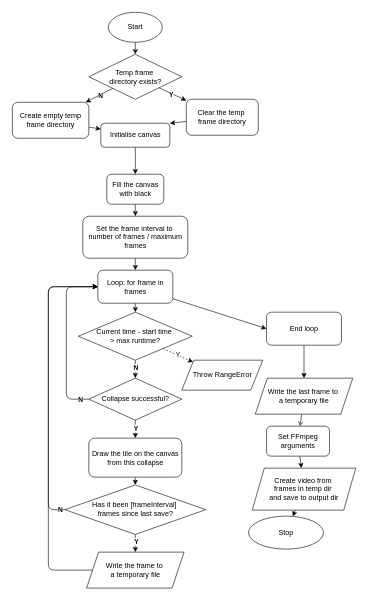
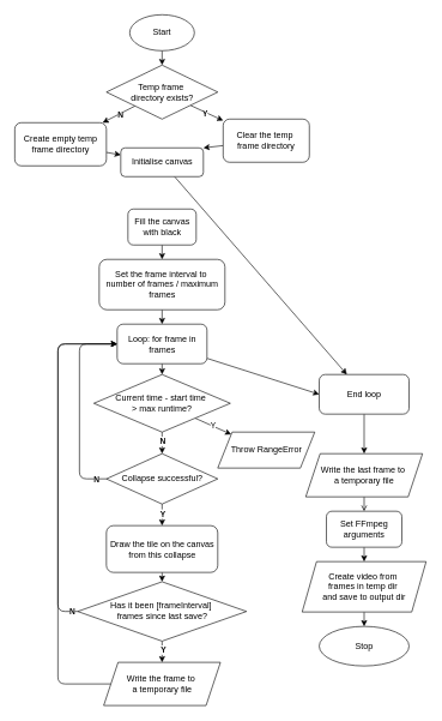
  <mxCell id="0" />
  <mxCell id="1" parent="0" />
  <mxCell id="2" value="" style="edgeStyle=none;html=1;" edge="1" parent="1" source="3" target="8"><mxGeometry relative="1" as="geometry" /></mxCell>
  <mxCell id="3" value="Start" style="ellipse;whiteSpace=wrap;html=1;" vertex="1" parent="1"><mxGeometry x="180" y="20" width="90" height="50" as="geometry" /></mxCell>
  <mxCell id="4" value="" style="edgeStyle=none;html=1;" edge="1" parent="1" source="8" target="10"><mxGeometry relative="1" as="geometry" /></mxCell>
  <mxCell id="5" value="&lt;b&gt;N&lt;/b&gt;" style="edgeLabel;html=1;align=center;verticalAlign=middle;resizable=0;points=[];" vertex="1" connectable="0" parent="4"><mxGeometry x="-0.049" y="1" relative="1" as="geometry"><mxPoint as="offset" /></mxGeometry></mxCell>
  <mxCell id="6" value="" style="edgeStyle=none;html=1;" edge="1" parent="1" source="8" target="12"><mxGeometry relative="1" as="geometry" /></mxCell>
  <mxCell id="7" value="&lt;b&gt;Y&lt;/b&gt;" style="edgeLabel;html=1;align=center;verticalAlign=middle;resizable=0;points=[];" vertex="1" connectable="0" parent="6"><mxGeometry x="-0.096" y="-1" relative="1" as="geometry"><mxPoint as="offset" /></mxGeometry></mxCell>
  <mxCell id="8" value="Temp frame&amp;nbsp;&lt;div&gt;directory exists?&lt;/div&gt;" style="rhombus;whiteSpace=wrap;html=1;" vertex="1" parent="1"><mxGeometry x="147.5" y="90" width="155" height="75" as="geometry" /></mxCell>
  <mxCell id="9" value="" style="edgeStyle=none;html=1;" edge="1" parent="1" source="10" target="14"><mxGeometry relative="1" as="geometry" /></mxCell>
  <mxCell id="10" value="Create empty temp frame directory" style="rounded=1;whiteSpace=wrap;html=1;" vertex="1" parent="1"><mxGeometry x="20" y="170" width="127.5" height="60" as="geometry" /></mxCell>
  <mxCell id="11" style="edgeStyle=none;html=1;entryX=1;entryY=0;entryDx=0;entryDy=0;" edge="1" parent="1" source="12" target="14"><mxGeometry relative="1" as="geometry" /></mxCell>
  <mxCell id="12" value="Clear the temp&amp;nbsp;&lt;div&gt;frame directory&lt;/div&gt;" style="rounded=1;whiteSpace=wrap;html=1;" vertex="1" parent="1"><mxGeometry x="310" y="165" width="120" height="60" as="geometry" /></mxCell>
- <mxCell id="13" value="" style="edgeStyle=none;html=1;" edge="1" parent="1" source="14" target="16"><mxGeometry relative="1" as="geometry" /></mxCell>
+ <mxCell id="13" value="" style="edgeStyle=none;html=1;" edge="1" parent="1" source="14" target="43"><mxGeometry relative="1" as="geometry" /></mxCell>
  <mxCell id="14" value="Initialise canvas" style="whiteSpace=wrap;html=1;rounded=1;" vertex="1" parent="1"><mxGeometry x="167.5" y="205" width="115" height="40" as="geometry" /></mxCell>
  <mxCell id="15" value="" style="edgeStyle=none;html=1;" edge="1" parent="1" source="16" target="18"><mxGeometry relative="1" as="geometry" /></mxCell>
  <mxCell id="16" value="Fill the canvas with black" style="whiteSpace=wrap;html=1;rounded=1;" vertex="1" parent="1"><mxGeometry x="177.5" y="290" width="95" height="50" as="geometry" /></mxCell>
  <mxCell id="17" value="" style="edgeStyle=none;html=1;" edge="1" parent="1" source="18" target="21"><mxGeometry relative="1" as="geometry" /></mxCell>
  <mxCell id="18" value="Set the frame interval to&amp;nbsp;&lt;div&gt;number of frames / maximum frames&lt;/div&gt;" style="whiteSpace=wrap;html=1;rounded=1;" vertex="1" parent="1"><mxGeometry x="137.5" y="360" width="175" height="70" as="geometry" /></mxCell>
  <mxCell id="19" value="" style="edgeStyle=none;html=1;" edge="1" parent="1" source="21" target="26"><mxGeometry relative="1" as="geometry" /></mxCell>
  <mxCell id="20" style="edgeStyle=none;html=1;entryX=0;entryY=0.5;entryDx=0;entryDy=0;" edge="1" parent="1" source="21" target="43"><mxGeometry relative="1" as="geometry"><mxPoint x="460" y="477.5" as="targetPoint" /></mxGeometry></mxCell>
  <mxCell id="21" value="Loop: for frame in frames" style="whiteSpace=wrap;html=1;rounded=1;" vertex="1" parent="1"><mxGeometry x="162.5" y="450" width="125" height="55" as="geometry" /></mxCell>
- <mxCell id="22" value="" style="edgeStyle=none;html=1;dashed=1;" edge="1" parent="1" source="26" target="27"><mxGeometry relative="1" as="geometry" /></mxCell>
+ <mxCell id="22" value="" style="edgeStyle=none;html=1;" edge="1" parent="1" source="26" target="27"><mxGeometry relative="1" as="geometry" /></mxCell>
  <mxCell id="23" value="Y" style="edgeLabel;html=1;align=center;verticalAlign=middle;resizable=0;points=[];" vertex="1" connectable="0" parent="22"><mxGeometry x="-0.008" relative="1" as="geometry"><mxPoint as="offset" /></mxGeometry></mxCell>
  <mxCell id="24" value="" style="edgeStyle=none;html=1;" edge="1" parent="1" source="26" target="32"><mxGeometry relative="1" as="geometry" /></mxCell>
  <mxCell id="25" value="&lt;b&gt;N&lt;/b&gt;" style="edgeLabel;html=1;align=center;verticalAlign=middle;resizable=0;points=[];" vertex="1" connectable="0" parent="24"><mxGeometry x="-0.213" relative="1" as="geometry"><mxPoint as="offset" /></mxGeometry></mxCell>
  <mxCell id="26" value="Current time - start time&amp;nbsp;&lt;div&gt;&amp;gt; max runtime?&lt;/div&gt;" style="rhombus;whiteSpace=wrap;html=1;rounded=0;" vertex="1" parent="1"><mxGeometry x="130" y="520" width="190" height="80" as="geometry" /></mxCell>
  <mxCell id="27" value="Throw RangeError" style="shape=parallelogram;perimeter=parallelogramPerimeter;whiteSpace=wrap;html=1;fixedSize=1;rounded=0;" vertex="1" parent="1"><mxGeometry x="302.5" y="600" width="135" height="50" as="geometry" /></mxCell>
  <mxCell id="28" style="edgeStyle=orthogonalEdgeStyle;html=1;entryX=0;entryY=0.5;entryDx=0;entryDy=0;exitX=0;exitY=0.5;exitDx=0;exitDy=0;" edge="1" parent="1" source="32" target="21"><mxGeometry relative="1" as="geometry"><Array as="points"><mxPoint x="110" y="665" /><mxPoint x="110" y="478" /></Array></mxGeometry></mxCell>
  <mxCell id="29" value="&lt;b&gt;N&lt;/b&gt;" style="edgeLabel;html=1;align=center;verticalAlign=middle;resizable=0;points=[];" vertex="1" connectable="0" parent="28"><mxGeometry x="-0.902" y="1" relative="1" as="geometry"><mxPoint as="offset" /></mxGeometry></mxCell>
  <mxCell id="30" value="" style="edgeStyle=none;html=1;" edge="1" parent="1" source="32" target="34"><mxGeometry relative="1" as="geometry" /></mxCell>
  <mxCell id="31" value="&lt;b&gt;Y&lt;/b&gt;" style="edgeLabel;html=1;align=center;verticalAlign=middle;resizable=0;points=[];" vertex="1" connectable="0" parent="30"><mxGeometry x="-0.16" relative="1" as="geometry"><mxPoint as="offset" /></mxGeometry></mxCell>
  <mxCell id="32" value="Collapse successful?" style="rhombus;whiteSpace=wrap;html=1;rounded=0;" vertex="1" parent="1"><mxGeometry x="147.5" y="630" width="155" height="70" as="geometry" /></mxCell>
  <mxCell id="33" value="" style="edgeStyle=none;html=1;" edge="1" parent="1" source="34" target="39"><mxGeometry relative="1" as="geometry" /></mxCell>
  <mxCell id="34" value="Draw the tile on the canvas from this collapse" style="whiteSpace=wrap;html=1;rounded=1;" vertex="1" parent="1"><mxGeometry x="147.5" y="730" width="155" height="65" as="geometry" /></mxCell>
  <mxCell id="35" style="edgeStyle=orthogonalEdgeStyle;html=1;entryX=0;entryY=0.5;entryDx=0;entryDy=0;exitX=0;exitY=0.5;exitDx=0;exitDy=0;" edge="1" parent="1" source="39" target="21"><mxGeometry relative="1" as="geometry"><Array as="points"><mxPoint x="80" y="849" /><mxPoint x="80" y="478" /><mxPoint x="162" y="478" /></Array></mxGeometry></mxCell>
  <mxCell id="36" value="&lt;b&gt;N&lt;/b&gt;" style="edgeLabel;html=1;align=center;verticalAlign=middle;resizable=0;points=[];" vertex="1" connectable="0" parent="35"><mxGeometry x="-0.973" relative="1" as="geometry"><mxPoint x="-1" as="offset" /></mxGeometry></mxCell>
  <mxCell id="37" value="" style="edgeStyle=none;html=1;" edge="1" parent="1" source="39" target="41"><mxGeometry relative="1" as="geometry" /></mxCell>
  <mxCell id="38" value="Y" style="edgeLabel;html=1;align=center;verticalAlign=middle;resizable=0;points=[];fontStyle=1" vertex="1" connectable="0" parent="37"><mxGeometry x="-0.21" y="1" relative="1" as="geometry"><mxPoint as="offset" /></mxGeometry></mxCell>
  <mxCell id="39" value="Has it been [frameInterval]&amp;nbsp;&lt;div&gt;frames since last save?&lt;/div&gt;" style="rhombus;whiteSpace=wrap;html=1;rounded=0;" vertex="1" parent="1"><mxGeometry x="107.5" y="808" width="235" height="82.5" as="geometry" /></mxCell>
  <mxCell id="40" style="edgeStyle=orthogonalEdgeStyle;html=1;entryX=0;entryY=0.5;entryDx=0;entryDy=0;exitX=0;exitY=0.5;exitDx=0;exitDy=0;" edge="1" parent="1" source="41" target="21"><mxGeometry relative="1" as="geometry"><Array as="points"><mxPoint x="80" y="950" /><mxPoint x="80" y="478" /></Array></mxGeometry></mxCell>
  <mxCell id="41" value="Write the frame to&amp;nbsp;&lt;div&gt;a temporary file&lt;/div&gt;" style="shape=parallelogram;perimeter=parallelogramPerimeter;whiteSpace=wrap;html=1;fixedSize=1;rounded=0;" vertex="1" parent="1"><mxGeometry x="143.75" y="920" width="162.5" height="60" as="geometry" /></mxCell>
  <mxCell id="42" value="" style="edgeStyle=none;html=1;" edge="1" parent="1" source="43" target="50"><mxGeometry relative="1" as="geometry" /></mxCell>
  <mxCell id="43" value="End loop" style="whiteSpace=wrap;html=1;rounded=1;" vertex="1" parent="1"><mxGeometry x="443.75" y="520" width="125" height="55" as="geometry" /></mxCell>
  <mxCell id="44" value="" style="edgeStyle=none;html=1;" edge="1" parent="1" source="45" target="47"><mxGeometry relative="1" as="geometry" /></mxCell>
- <mxCell id="45" value="Set FFmpeg arguments" style="whiteSpace=wrap;html=1;rounded=1;" vertex="1" parent="1"><mxGeometry x="443.75" y="710" width="105" height="50" as="geometry" /></mxCell>
+ <mxCell id="45" value="Set FFmpeg arguments" style="whiteSpace=wrap;html=1;rounded=1;" vertex="1" parent="1"><mxGeometry x="453.75" y="710" width="105" height="50" as="geometry" /></mxCell>
  <mxCell id="46" value="" style="edgeStyle=none;html=1;" edge="1" parent="1" source="47" target="48"><mxGeometry relative="1" as="geometry" /></mxCell>
  <mxCell id="47" value="Create video from&amp;nbsp;&lt;div&gt;frames in temp dir&amp;nbsp;&lt;/div&gt;&lt;div&gt;and save to output dir&lt;/div&gt;" style="shape=parallelogram;perimeter=parallelogramPerimeter;whiteSpace=wrap;html=1;fixedSize=1;rounded=0;" vertex="1" parent="1"><mxGeometry x="420" y="780" width="172.5" height="70" as="geometry" /></mxCell>
- <mxCell id="48" value="Stop" style="ellipse;whiteSpace=wrap;html=1;rounded=0;" vertex="1" parent="1"><mxGeometry x="413.75" y="860" width="125" height="55" as="geometry" /></mxCell>
+ <mxCell id="48" value="Stop" style="ellipse;whiteSpace=wrap;html=1;rounded=0;" vertex="1" parent="1"><mxGeometry x="443.75" y="870" width="125" height="55" as="geometry" /></mxCell>
  <mxCell id="49" value="" style="edgeStyle=none;html=1;endArrow=open;" edge="1" parent="1" source="50" target="45"><mxGeometry relative="1" as="geometry" /></mxCell>
  <mxCell id="50" value="Write the last frame to&amp;nbsp;&lt;div&gt;a temporary file&lt;/div&gt;" style="shape=parallelogram;perimeter=parallelogramPerimeter;whiteSpace=wrap;html=1;fixedSize=1;rounded=0;" vertex="1" parent="1"><mxGeometry x="425" y="630" width="162.5" height="60" as="geometry" /></mxCell>
